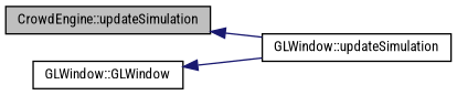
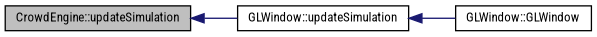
  digraph {
    fontname="Roboto Condensed"
    rankdir=LR
    node [color=black fillcolor=white fontname="Roboto Condensed" fontsize=10 shape=record style=filled]
    edge [color=midnightblue dir=back fontname="Roboto Condensed" fontsize=10 labelfontname=FreeSans labelfontsize=10 style=solid]
    n1 [fillcolor=grey75 fontcolor=black height=0.2 label="CrowdEngine::updateSimulation" width=0.4]
    n2 [height=0.2 label="GLWindow::updateSimulation" width=0.4]
    n3 [height=0.2 label="GLWindow::GLWindow" width=0.4]
    n1 -> n2
-   n3 -> n2
+   n2 -> n3
  }
